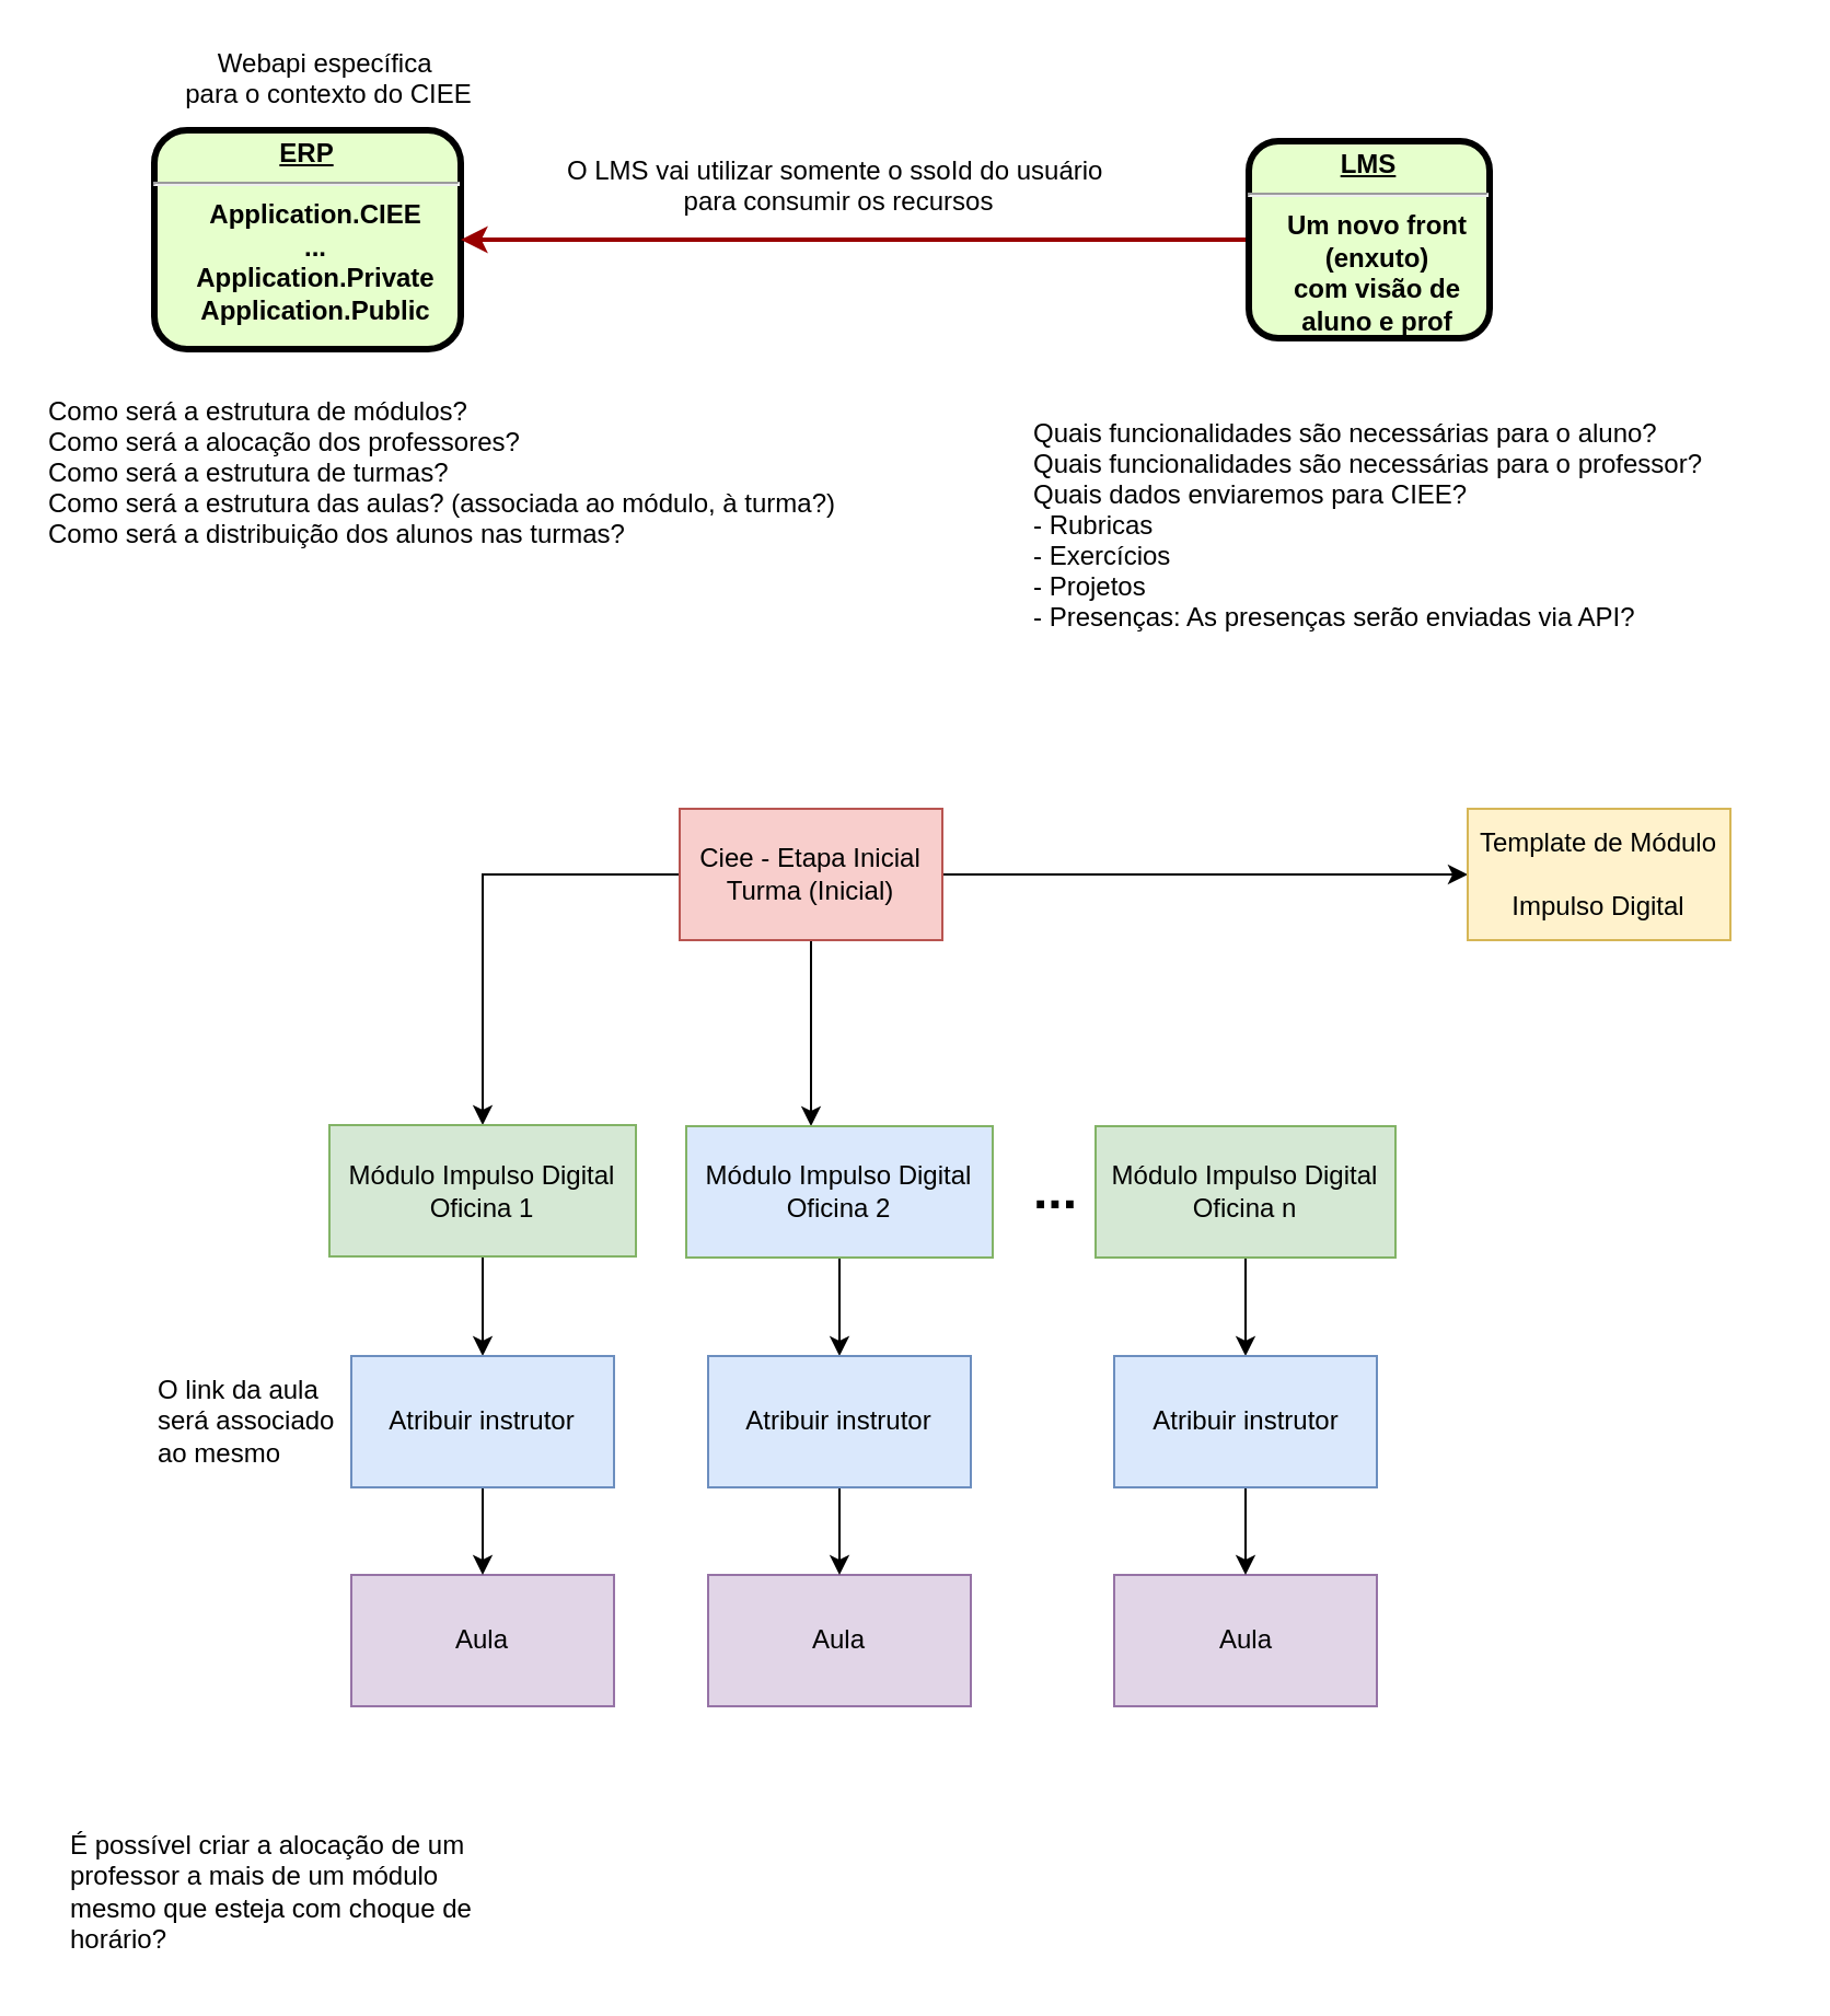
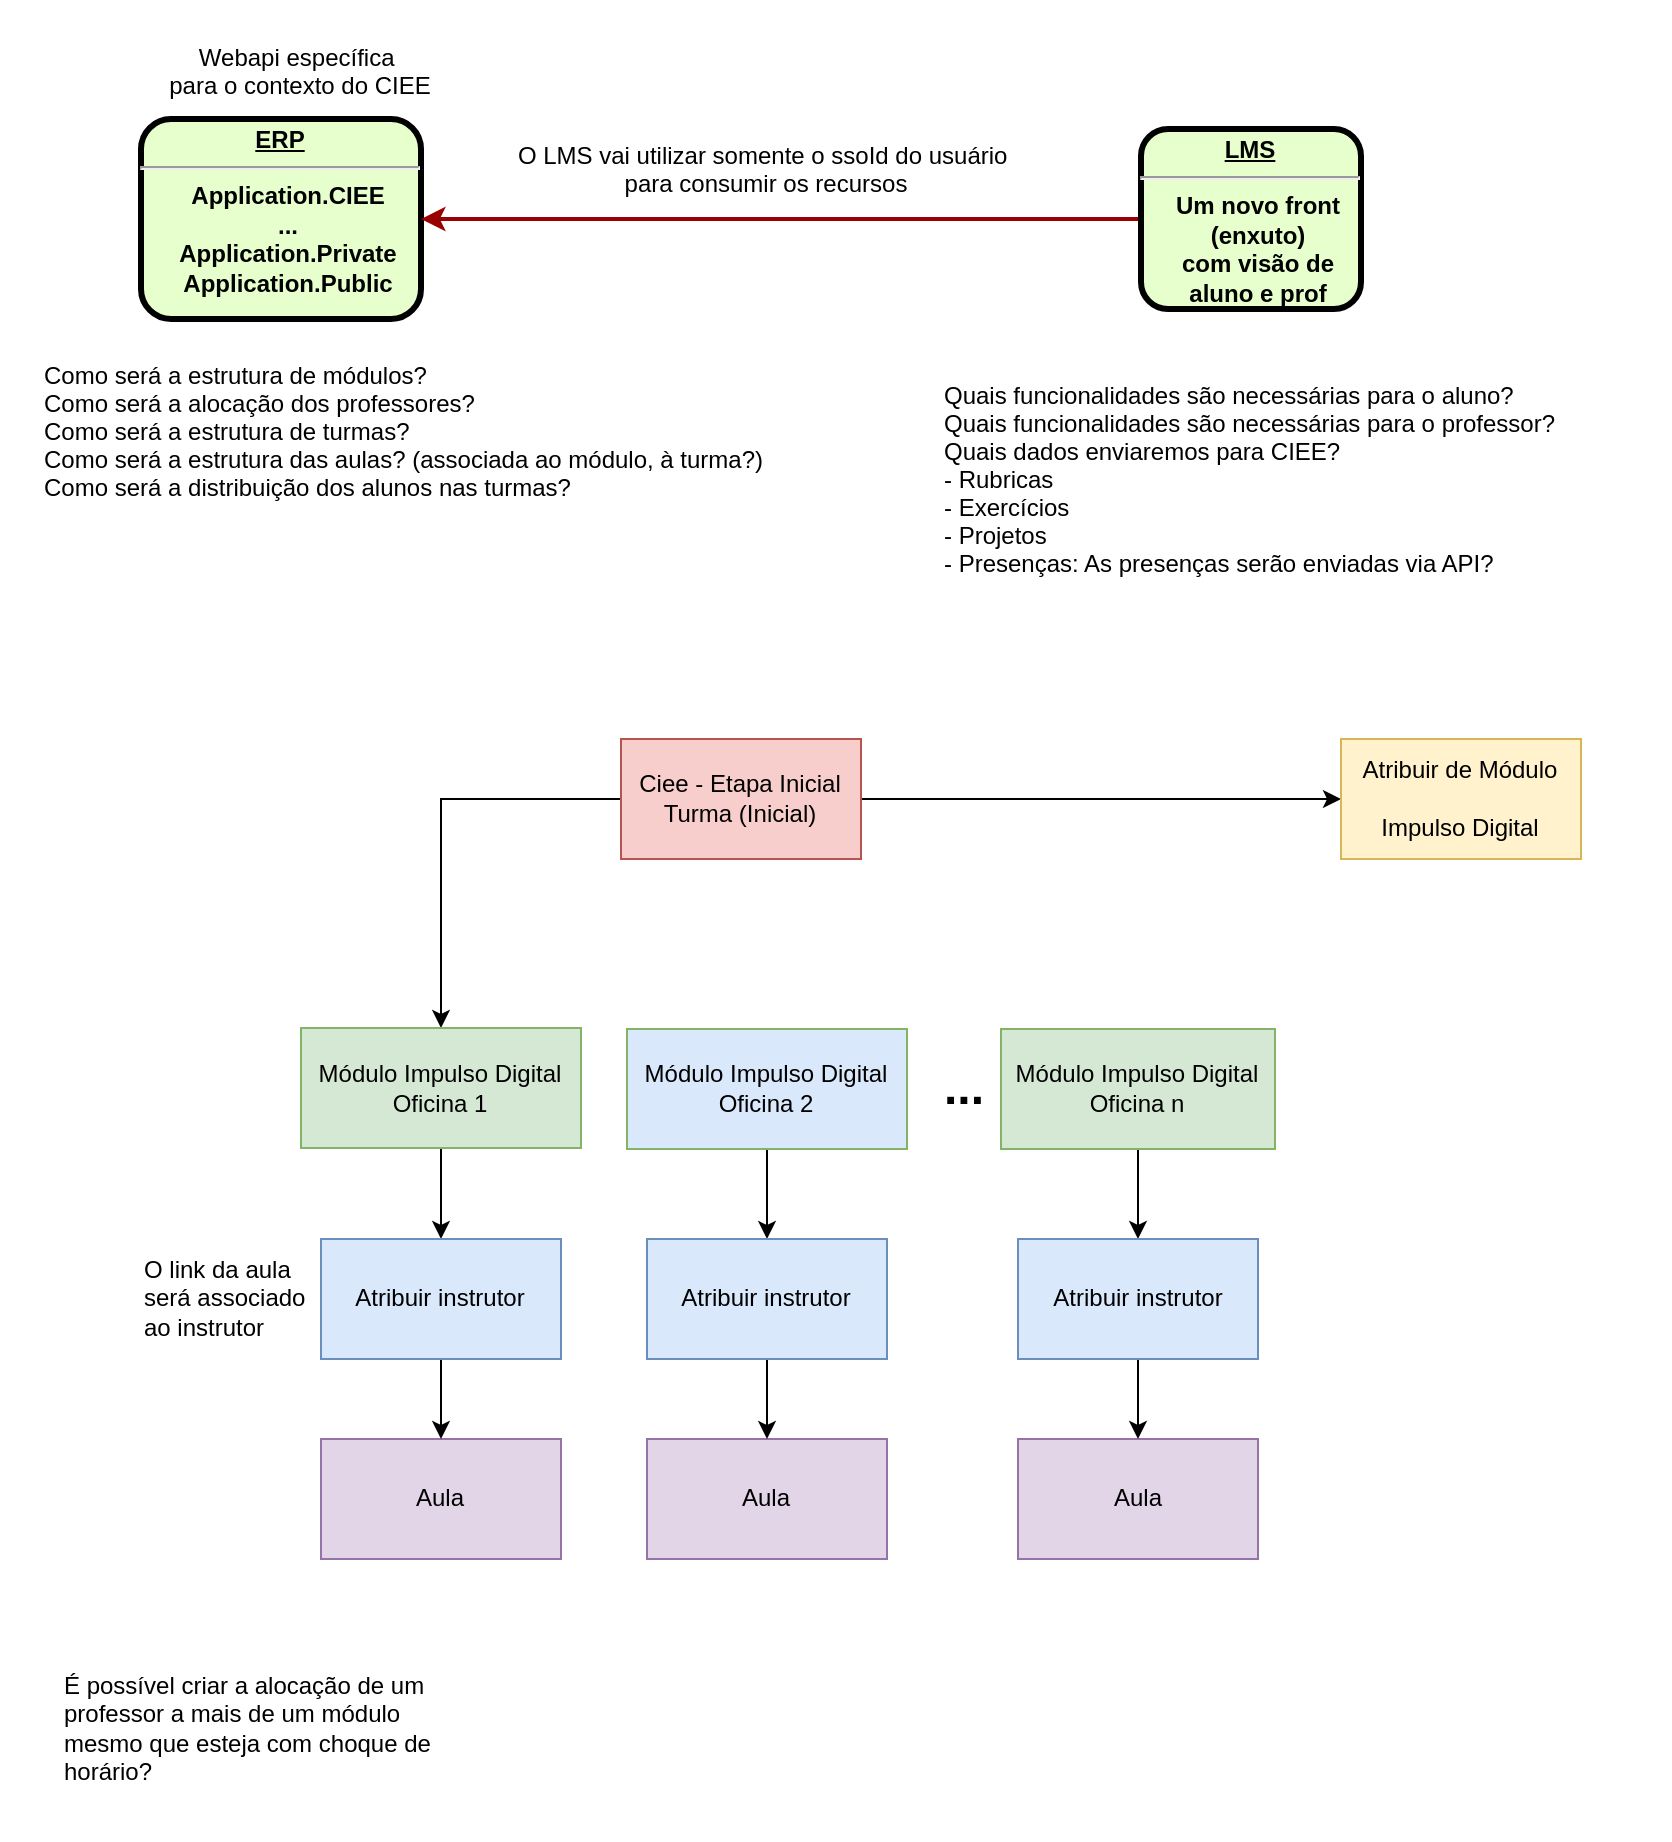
  <mxCell id="0" />
  <mxCell id="1" parent="0" />
  <mxCell id="2" value="&lt;p style=&quot;margin: 4px 0px 0px; text-decoration: underline;&quot;&gt;&lt;strong&gt;ERP&lt;br&gt;&lt;/strong&gt;&lt;/p&gt;&lt;hr&gt;&lt;p style=&quot;margin: 0px; margin-left: 8px;&quot;&gt;Application.CIEE&lt;/p&gt;&lt;p style=&quot;margin: 0px; margin-left: 8px;&quot;&gt;...&lt;/p&gt;&lt;p style=&quot;margin: 0px; margin-left: 8px;&quot;&gt;Application.Private&lt;/p&gt;&lt;p style=&quot;margin: 0px; margin-left: 8px;&quot;&gt;Application.Public&lt;/p&gt;" style="verticalAlign=middle;align=center;overflow=fill;fontSize=12;fontFamily=Helvetica;html=1;rounded=1;fontStyle=1;strokeWidth=3;fillColor=#E6FFCC" parent="1" vertex="1"><mxGeometry x="70" y="59" width="140" height="100" as="geometry" /></mxCell>
  <mxCell id="3" style="edgeStyle=orthogonalEdgeStyle;rounded=1;orthogonalLoop=1;jettySize=auto;html=1;entryX=1;entryY=0.5;entryDx=0;entryDy=0;strokeColor=#990000;strokeWidth=2;curved=0;" parent="1" source="4" target="2" edge="1"><mxGeometry relative="1" as="geometry" /></mxCell>
  <mxCell id="4" value="&lt;p style=&quot;margin: 0px; margin-top: 4px; text-align: center; text-decoration: underline;&quot;&gt;&lt;strong&gt;LMS&lt;/strong&gt;&lt;/p&gt;&lt;hr&gt;&lt;p style=&quot;margin: 0px; margin-left: 8px;&quot;&gt;Um novo front&lt;br&gt;(enxuto)&lt;/p&gt;&lt;p style=&quot;margin: 0px; margin-left: 8px;&quot;&gt;com visão de&lt;/p&gt;&lt;p style=&quot;margin: 0px; margin-left: 8px;&quot;&gt;aluno e prof&lt;/p&gt;" style="verticalAlign=middle;align=center;overflow=fill;fontSize=12;fontFamily=Helvetica;html=1;rounded=1;fontStyle=1;strokeWidth=3;fillColor=#E6FFCC" parent="1" vertex="1"><mxGeometry x="570" y="64" width="110" height="90" as="geometry" /></mxCell>
  <mxCell id="5" value="Webapi específica &#10;para o contexto do CIEE" style="text;spacingTop=-5;align=center" parent="1" vertex="1"><mxGeometry x="100" y="20" width="100" height="39" as="geometry" /></mxCell>
  <mxCell id="6" value="O LMS vai utilizar somente o ssoId do usuário &#10;para consumir os recursos" style="text;spacingTop=-5;align=center" parent="1" vertex="1"><mxGeometry x="244" y="69" width="278" height="20" as="geometry" /></mxCell>
  <mxCell id="7" value="Quais funcionalidades são necessárias para o aluno?&#10;Quais funcionalidades são necessárias para o professor?&#10;Quais dados enviaremos para CIEE?&#10;- Rubricas&#10;- Exercícios&#10;- Projetos&#10;- Presenças: As presenças serão enviadas via API?&#10;&#10;&#10;  &#10;" style="text;spacingTop=-5;align=left;" parent="1" vertex="1"><mxGeometry x="470" y="189" width="344" height="100" as="geometry" /></mxCell>
  <mxCell id="8" value="Como será a estrutura de módulos?&#10;Como será a alocação dos professores?&#10;Como será a estrutura de turmas?&#10;Como será a estrutura das aulas? (associada ao módulo, à turma?)&#10;Como será a distribuição dos alunos nas turmas?" style="text;spacingTop=-5;align=left;" parent="1" vertex="1"><mxGeometry x="20" y="179" width="410" height="100" as="geometry" /></mxCell>
- <mxCell id="9" value="" style="edgeStyle=orthogonalEdgeStyle;rounded=0;orthogonalLoop=1;jettySize=auto;html=1;" edge="1" parent="1" source="12" target="21"><mxGeometry relative="1" as="geometry"><Array as="points"><mxPoint x="370" y="489" /><mxPoint x="370" y="489" /></Array></mxGeometry></mxCell>
  <mxCell id="10" style="edgeStyle=orthogonalEdgeStyle;rounded=0;orthogonalLoop=1;jettySize=auto;html=1;" edge="1" parent="1" source="12" target="14"><mxGeometry relative="1" as="geometry" /></mxCell>
  <mxCell id="11" style="edgeStyle=orthogonalEdgeStyle;rounded=0;orthogonalLoop=1;jettySize=auto;html=1;" edge="1" parent="1" source="12" target="16"><mxGeometry relative="1" as="geometry" /></mxCell>
  <mxCell id="12" value="Ciee - Etapa Inicial&lt;br&gt;Turma (Inicial)" style="rounded=0;whiteSpace=wrap;html=1;fillColor=#f8cecc;strokeColor=#b85450;" vertex="1" parent="1"><mxGeometry x="310" y="369" width="120" height="60" as="geometry" /></mxCell>
  <mxCell id="13" value="" style="edgeStyle=orthogonalEdgeStyle;rounded=0;orthogonalLoop=1;jettySize=auto;html=1;" edge="1" parent="1" source="14" target="18"><mxGeometry relative="1" as="geometry" /></mxCell>
  <mxCell id="14" value="&lt;font&gt;Módulo Impulso Digital Oficina 1&lt;/font&gt;" style="rounded=0;whiteSpace=wrap;html=1;align=center;fillColor=#d5e8d4;strokeColor=#82b366;" vertex="1" parent="1"><mxGeometry x="150" y="513.5" width="140" height="60" as="geometry" /></mxCell>
  <mxCell id="15" value="Aula" style="rounded=0;whiteSpace=wrap;html=1;fillColor=#e1d5e7;strokeColor=#9673a6;" vertex="1" parent="1"><mxGeometry x="160" y="719" width="120" height="60" as="geometry" /></mxCell>
- <mxCell id="16" value="Template de Módulo&lt;div&gt;&lt;br&gt;&lt;div&gt;Impulso Digital&lt;/div&gt;&lt;/div&gt;" style="rounded=0;whiteSpace=wrap;html=1;fillColor=#fff2cc;strokeColor=#d6b656;" vertex="1" parent="1"><mxGeometry x="670" y="369" width="120" height="60" as="geometry" /></mxCell>
+ <mxCell id="16" value="Atribuir de Módulo&lt;div&gt;&lt;br&gt;&lt;div&gt;Impulso Digital&lt;/div&gt;&lt;/div&gt;" style="rounded=0;whiteSpace=wrap;html=1;fillColor=#fff2cc;strokeColor=#d6b656;" vertex="1" parent="1"><mxGeometry x="670" y="369" width="120" height="60" as="geometry" /></mxCell>
  <mxCell id="17" value="" style="edgeStyle=orthogonalEdgeStyle;rounded=0;orthogonalLoop=1;jettySize=auto;html=1;" edge="1" parent="1" source="18" target="15"><mxGeometry relative="1" as="geometry" /></mxCell>
  <mxCell id="18" value="Atribuir instrutor" style="rounded=0;whiteSpace=wrap;html=1;fillColor=#dae8fc;strokeColor=#6c8ebf;" vertex="1" parent="1"><mxGeometry x="160" y="619" width="120" height="60" as="geometry" /></mxCell>
- <mxCell id="19" value="O link da aula será associado ao mesmo" style="text;html=1;align=left;verticalAlign=middle;whiteSpace=wrap;rounded=0;" vertex="1" parent="1"><mxGeometry x="70" y="634" width="90" height="30" as="geometry" /></mxCell>
+ <mxCell id="19" value="O link da aula será associado ao instrutor" style="text;html=1;align=left;verticalAlign=middle;whiteSpace=wrap;rounded=0;" vertex="1" parent="1"><mxGeometry x="70" y="634" width="90" height="30" as="geometry" /></mxCell>
  <mxCell id="20" value="" style="edgeStyle=orthogonalEdgeStyle;rounded=0;orthogonalLoop=1;jettySize=auto;html=1;" edge="1" parent="1" source="21" target="28"><mxGeometry relative="1" as="geometry" /></mxCell>
  <mxCell id="21" value="&lt;font&gt;Módulo Impulso Digital Oficina 2&lt;/font&gt;" style="rounded=0;whiteSpace=wrap;html=1;align=center;fillColor=#dae8fc;strokeColor=#82b366;" vertex="1" parent="1"><mxGeometry x="313" y="514" width="140" height="60" as="geometry" /></mxCell>
  <mxCell id="22" value="" style="edgeStyle=orthogonalEdgeStyle;rounded=0;orthogonalLoop=1;jettySize=auto;html=1;" edge="1" parent="1" source="23" target="31"><mxGeometry relative="1" as="geometry" /></mxCell>
  <mxCell id="23" value="Módulo Impulso Digital Oficina n" style="whiteSpace=wrap;html=1;fillColor=#d5e8d4;strokeColor=#82b366;rounded=0;" vertex="1" parent="1"><mxGeometry x="500" y="514" width="137" height="60" as="geometry" /></mxCell>
  <mxCell id="24" value="..." style="text;html=1;align=left;verticalAlign=middle;whiteSpace=wrap;rounded=0;strokeWidth=1;fontSize=24;fontStyle=1" vertex="1" parent="1"><mxGeometry x="470" y="529" width="27" height="30" as="geometry" /></mxCell>
  <mxCell id="25" value="É possível criar a alocação de um professor a mais de um módulo mesmo que esteja com choque de horário?" style="text;html=1;align=left;verticalAlign=middle;whiteSpace=wrap;rounded=0;" vertex="1" parent="1"><mxGeometry x="30" y="829" width="200" height="70" as="geometry" /></mxCell>
  <mxCell id="26" value="Aula" style="rounded=0;whiteSpace=wrap;html=1;fillColor=#e1d5e7;strokeColor=#9673a6;" vertex="1" parent="1"><mxGeometry x="323" y="719" width="120" height="60" as="geometry" /></mxCell>
  <mxCell id="27" value="" style="edgeStyle=orthogonalEdgeStyle;rounded=0;orthogonalLoop=1;jettySize=auto;html=1;" edge="1" source="28" target="26" parent="1"><mxGeometry relative="1" as="geometry" /></mxCell>
  <mxCell id="28" value="Atribuir instrutor" style="rounded=0;whiteSpace=wrap;html=1;fillColor=#dae8fc;strokeColor=#6c8ebf;" vertex="1" parent="1"><mxGeometry x="323" y="619" width="120" height="60" as="geometry" /></mxCell>
  <mxCell id="29" value="Aula" style="rounded=0;whiteSpace=wrap;html=1;fillColor=#e1d5e7;strokeColor=#9673a6;" vertex="1" parent="1"><mxGeometry x="508.5" y="719" width="120" height="60" as="geometry" /></mxCell>
  <mxCell id="30" value="" style="edgeStyle=orthogonalEdgeStyle;rounded=0;orthogonalLoop=1;jettySize=auto;html=1;" edge="1" source="31" target="29" parent="1"><mxGeometry relative="1" as="geometry" /></mxCell>
  <mxCell id="31" value="Atribuir instrutor" style="rounded=0;whiteSpace=wrap;html=1;fillColor=#dae8fc;strokeColor=#6c8ebf;" vertex="1" parent="1"><mxGeometry x="508.5" y="619" width="120" height="60" as="geometry" /></mxCell>
